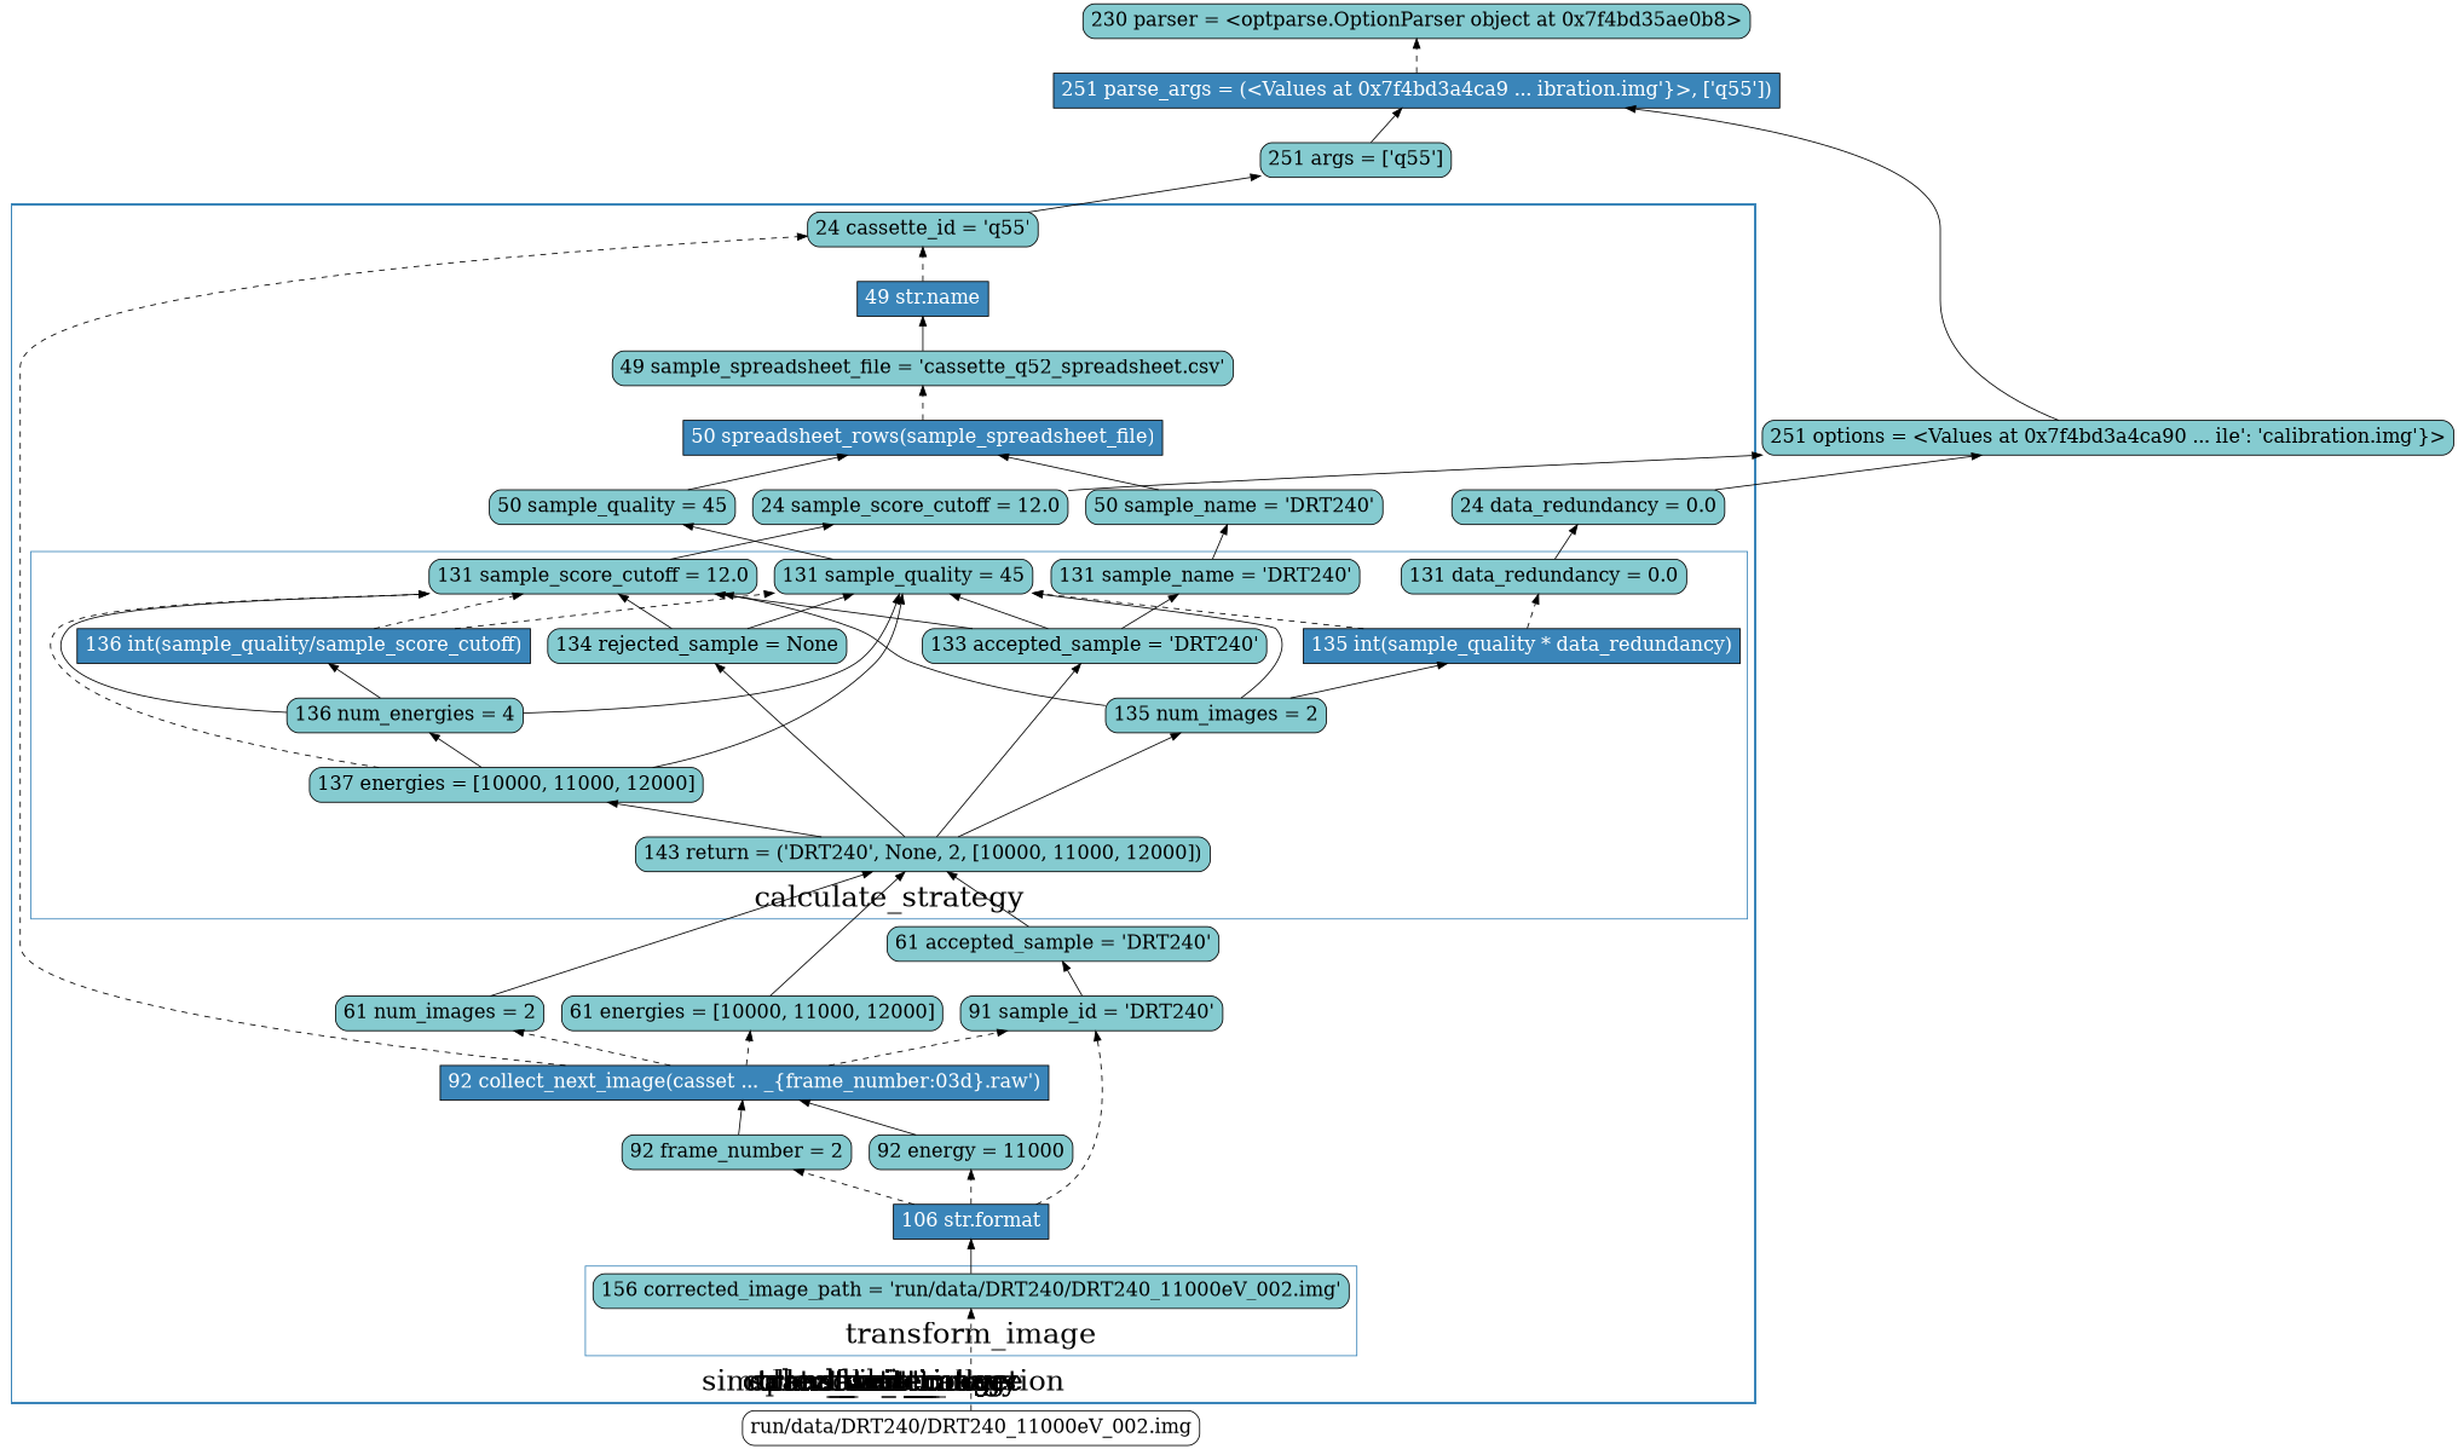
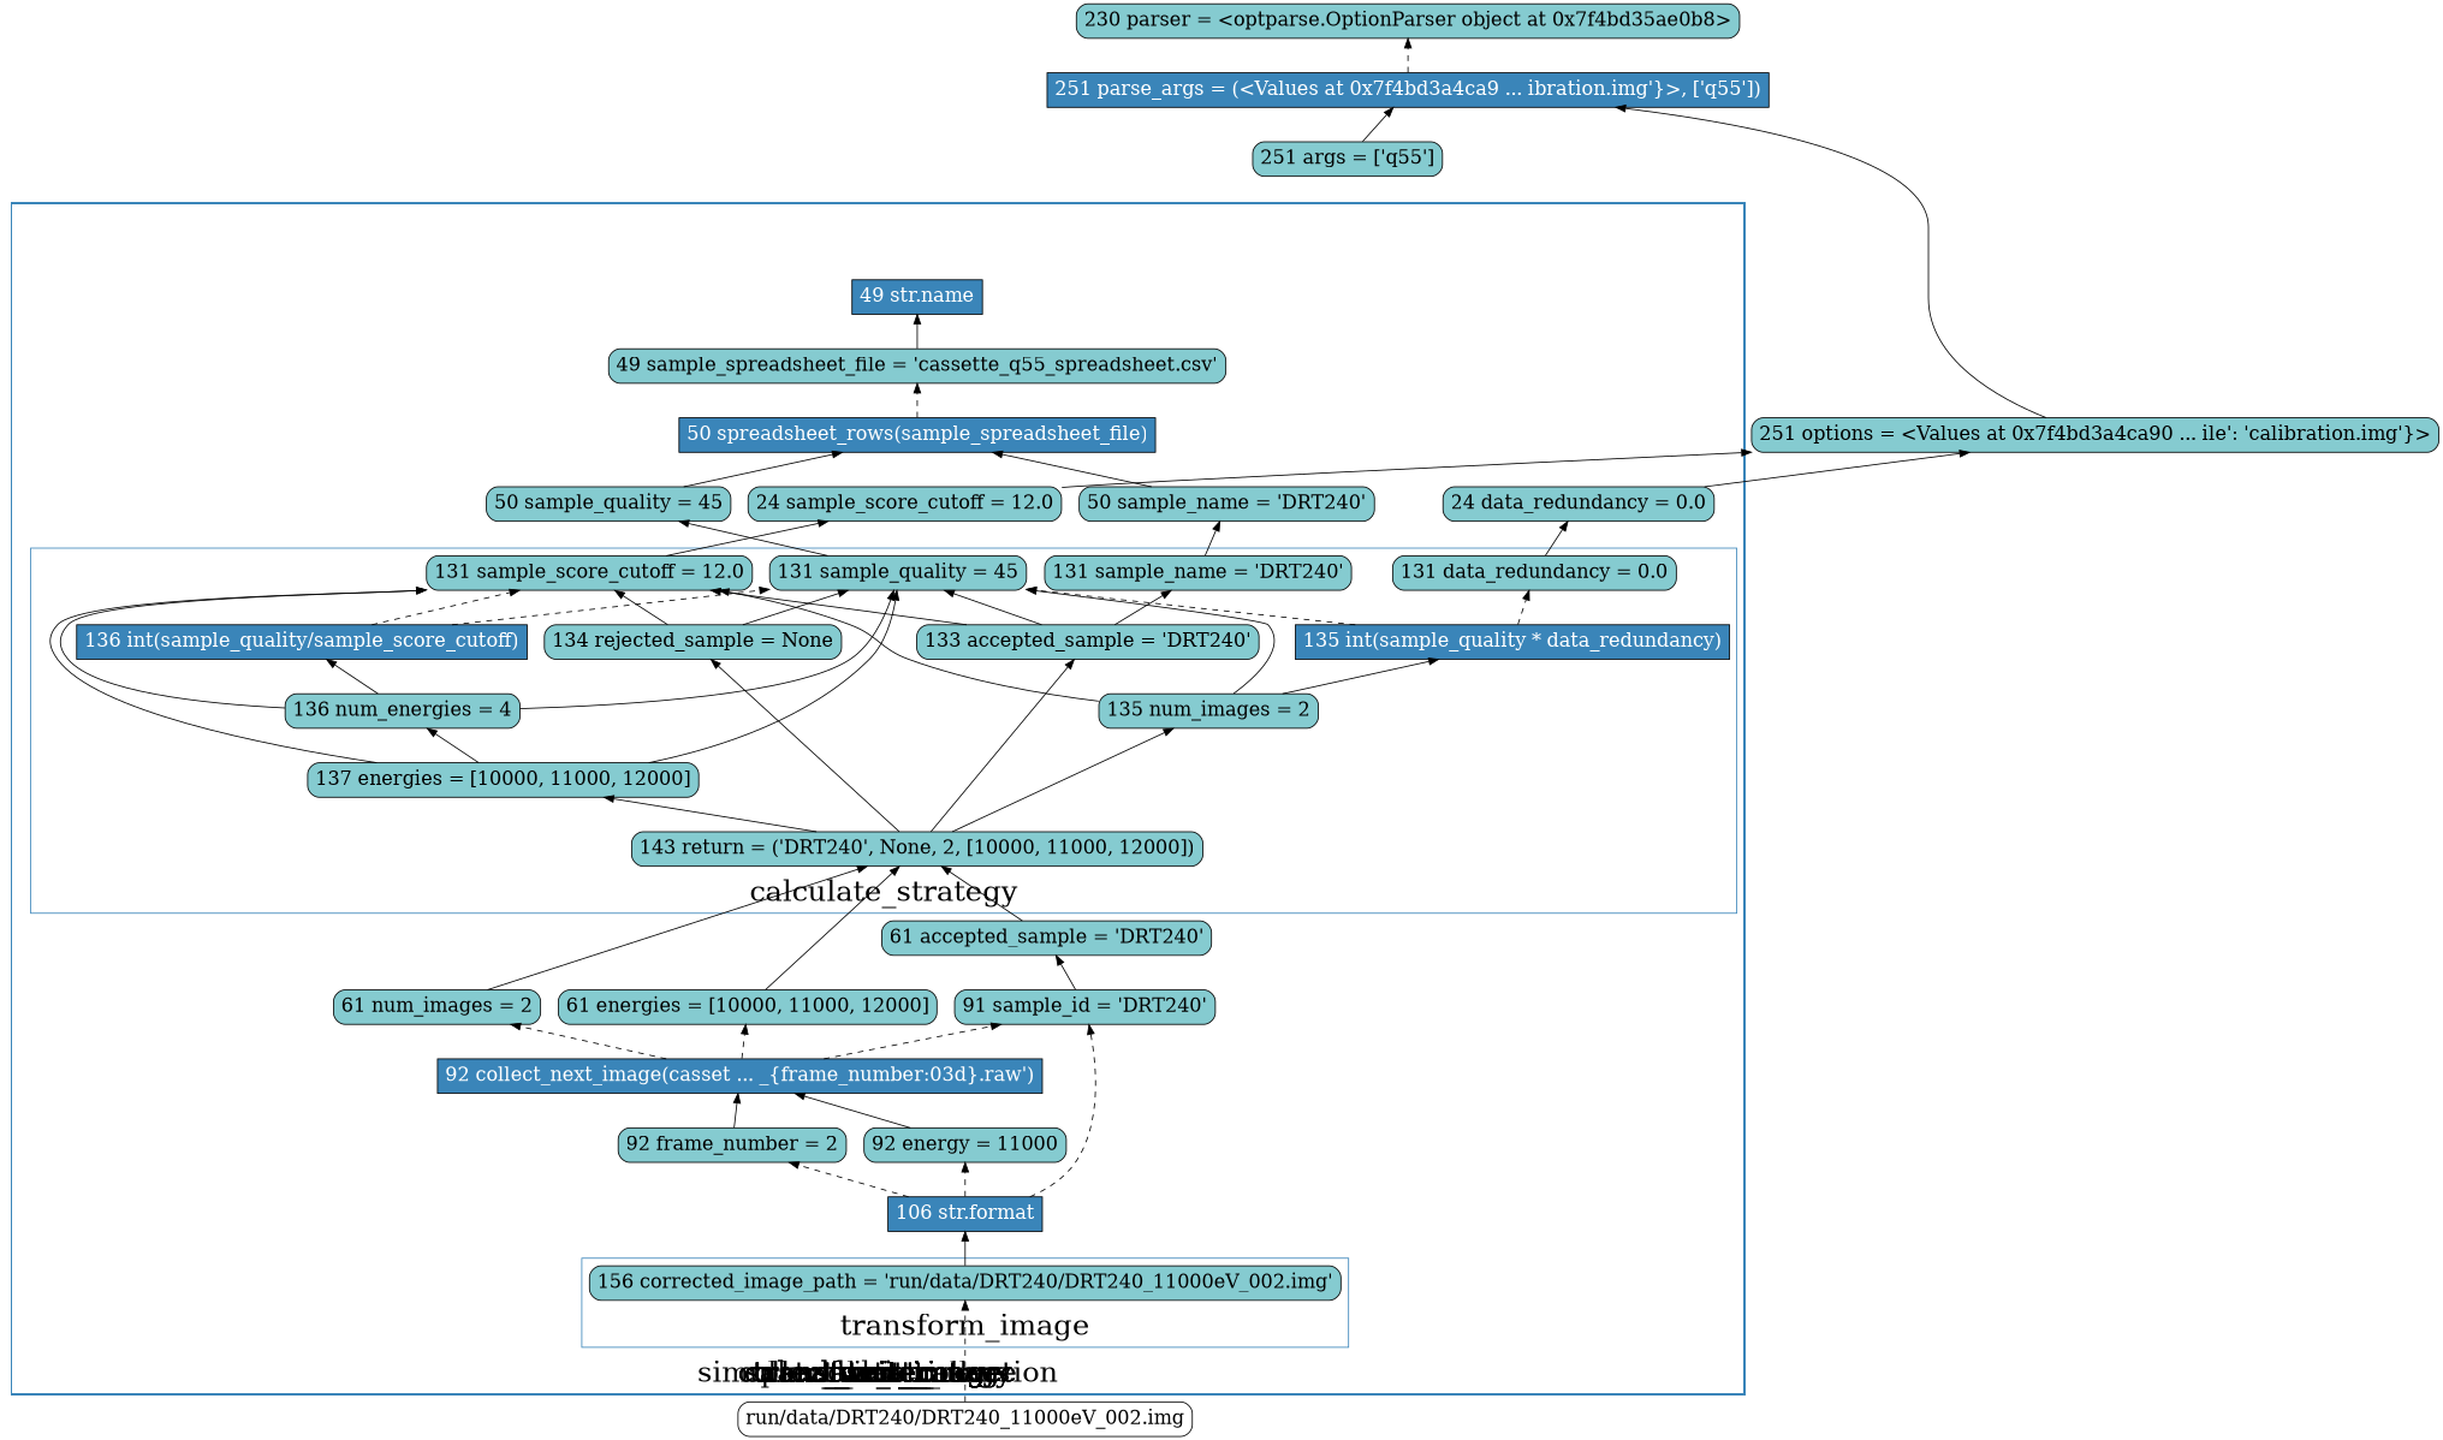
  digraph {
    rankdir=BT
    node [fillcolor="#85CBD0" fontcolor=black fontsize=20 shape=box style="rounded,filled"]
    n1 [label="143 return = ('DRT240', None, 2, [10000, 11000, 12000])"]
    n2 [label="131 sample_name = 'DRT240'"]
    n3 [label="131 sample_quality = 45"]
    n4 [label="131 sample_score_cutoff = 12.0"]
    n5 [label="131 data_redundancy = 0.0"]
    n6 [label="133 accepted_sample = 'DRT240'"]
    n7 [label="134 rejected_sample = None"]
    n8 [label="135 num_images = 2"]
    n9 [fillcolor="#3A85B9" fontcolor=white label="135 int(sample_quality * data_redundancy)" style=filled]
    n10 [label="136 num_energies = 4"]
    n11 [fillcolor="#3A85B9" fontcolor=white label="136 int(sample_quality/sample_score_cutoff)" style=filled]
    n12 [label="137 energies = [10000, 11000, 12000]"]
    n13 [label="156 corrected_image_path = 'run/data/DRT240/DRT240_11000eV_002.img'"]
-   n14 [label="24 cassette_id = 'q55'"]
    n15 [label="24 sample_score_cutoff = 12.0"]
    n16 [label="24 data_redundancy = 0.0"]
    n17 [fillcolor="#3A85B9" fontcolor=white label="49 str.name" style=filled]
-   n18 [label="49 sample_spreadsheet_file = 'cassette_q52_spreadsheet.csv'"]
+   n18 [label="49 sample_spreadsheet_file = 'cassette_q55_spreadsheet.csv'"]
    n19 [fillcolor="#3A85B9" fontcolor=white label="50 spreadsheet_rows(sample_spreadsheet_file)" style=filled]
    n20 [label="50 sample_name = 'DRT240'"]
    n21 [label="50 sample_quality = 45"]
    n22 [label="61 num_images = 2"]
    n23 [label="61 energies = [10000, 11000, 12000]"]
    n24 [label="61 accepted_sample = 'DRT240'"]
    n25 [label="91 sample_id = 'DRT240'"]
    n26 [fillcolor="#3A85B9" fontcolor=white label="92 collect_next_image(casset ... _{frame_number:03d}.raw')" style=filled]
    n27 [label="92 energy = 11000"]
    n28 [label="92 frame_number = 2"]
    n29 [fillcolor="#3A85B9" fontcolor=white label="106 str.format" style=filled]
    n30 [label="251 args = ['q55']"]
    n31 [label="251 options = <Values at 0x7f4bd3a4ca90 ... ile': 'calibration.img'}>"]
    n32 [label="230 parser = <optparse.OptionParser object at 0x7f4bd35ae0b8>"]
    n33 [fillcolor="#3A85B9" fontcolor=white label="251 parse_args = (<Values at 0x7f4bd3a4ca9 ... ibration.img'}>, ['q55'])" style=filled]
    n34 [fillcolor=white label="run/data/DRT240/DRT240_11000eV_002.img"]
    subgraph cluster_1 {
      color="#3A85B9"
      fontsize=30
      label="module.__build_class__"
      subgraph cluster_2 {
        color="#3A85B9"
        fontsize=30
        label=run_logger
      }
    }
    subgraph cluster_3 {
      color="#3A85B9"
      fontsize=30
      label="module.__build_class__"
      subgraph cluster_4 {
        color="#3A85B9"
        fontsize=30
        label=new_image_file
      }
    }
    subgraph cluster_5 {
      color="#3A85B9"
      fontsize=30
      label=simulate_data_collection
-     n14
      n15
      n16
      n17
      n18
      n19
      n20
      n21
      n22
      n23
      n24
      n25
      n26
      n27
      n28
      n29
      subgraph cluster_6 {
        color="#3A85B9"
        fontsize=30
        label=__init__
      }
      subgraph cluster_7 {
        color="#3A85B9"
        fontsize=30
        label=write
      }
      subgraph cluster_8 {
        color="#3A85B9"
        fontsize=30
        label=write
      }
      subgraph cluster_9 {
        color="#3A85B9"
        fontsize=30
        label=write
      }
      subgraph cluster_10 {
        color="#3A85B9"
        fontsize=30
        label=write
      }
      subgraph cluster_11 {
        color="#3A85B9"
        fontsize=30
        label=calculate_strategy
      }
      subgraph cluster_12 {
        color="#3A85B9"
        fontsize=30
        label=write
      }
      subgraph cluster_13 {
        color="#3A85B9"
        fontsize=30
        label=write
      }
      subgraph cluster_14 {
        color="#3A85B9"
        fontsize=30
        label=calculate_strategy
        n1
        n2
        n3
        n4
        n5
        n6
        n7
        n8
        n9
        n10
        n11
        n12
      }
      subgraph cluster_15 {
        color="#3A85B9"
        fontsize=30
        label=write
      }
      subgraph cluster_16 {
        color="#3A85B9"
        fontsize=30
        label=write
      }
      subgraph cluster_17 {
        color="#3A85B9"
        fontsize=30
        label=transform_image
      }
      subgraph cluster_18 {
        color="#3A85B9"
        fontsize=30
        label=write
      }
      subgraph cluster_19 {
        color="#3A85B9"
        fontsize=30
        label=transform_image
      }
      subgraph cluster_20 {
        color="#3A85B9"
        fontsize=30
        label=write
      }
      subgraph cluster_21 {
        color="#3A85B9"
        fontsize=30
        label=write
      }
      subgraph cluster_22 {
        color="#3A85B9"
        fontsize=30
        label=transform_image
      }
      subgraph cluster_23 {
        color="#3A85B9"
        fontsize=30
        label=write
      }
      subgraph cluster_24 {
        color="#3A85B9"
        fontsize=30
        label=write
      }
      subgraph cluster_25 {
        color="#3A85B9"
        fontsize=30
        label=transform_image
        n13
      }
      subgraph cluster_26 {
        color="#3A85B9"
        fontsize=30
        label=write
      }
      subgraph cluster_27 {
        color="#3A85B9"
        fontsize=30
        label=write
      }
      subgraph cluster_28 {
        color="#3A85B9"
        fontsize=30
        label=transform_image
      }
      subgraph cluster_29 {
        color="#3A85B9"
        fontsize=30
        label=write
      }
      subgraph cluster_30 {
        color="#3A85B9"
        fontsize=30
        label=write
      }
      subgraph cluster_31 {
        color="#3A85B9"
        fontsize=30
        label=transform_image
      }
      subgraph cluster_32 {
        color="#3A85B9"
        fontsize=30
        label=write
      }
      subgraph cluster_33 {
        color="#3A85B9"
        fontsize=30
        label=write
      }
      subgraph cluster_34 {
        color="#3A85B9"
        fontsize=30
        label=collect_next_image
      }
      subgraph cluster_35 {
        color="#3A85B9"
        fontsize=30
        label=write
      }
      subgraph cluster_36 {
        color="#3A85B9"
        fontsize=30
        label=calculate_strategy
      }
      subgraph cluster_37 {
        color="#3A85B9"
        fontsize=30
        label=write
      }
      subgraph cluster_38 {
        color="#3A85B9"
        fontsize=30
        label=transform_image
      }
      subgraph cluster_39 {
        color="#3A85B9"
        fontsize=30
        label=write
      }
      subgraph cluster_40 {
        color="#3A85B9"
        fontsize=30
        label=write
      }
      subgraph cluster_41 {
        color="#3A85B9"
        fontsize=30
        label=transform_image
      }
      subgraph cluster_42 {
        color="#3A85B9"
        fontsize=30
        label=write
      }
      subgraph cluster_43 {
        color="#3A85B9"
        fontsize=30
        label=write
      }
      subgraph cluster_44 {
        color="#3A85B9"
        fontsize=30
        label=transform_image
      }
      subgraph cluster_45 {
        color="#3A85B9"
        fontsize=30
        label=write
      }
      subgraph cluster_46 {
        color="#3A85B9"
        fontsize=30
        label=write
      }
      subgraph cluster_47 {
        color="#3A85B9"
        fontsize=30
        label=transform_image
      }
      subgraph cluster_48 {
        color="#3A85B9"
        fontsize=30
        label=write
      }
      subgraph cluster_49 {
        color="#3A85B9"
        fontsize=30
        label=collect_next_image
      }
      subgraph cluster_50 {
        color="#3A85B9"
        fontsize=30
        label=spreadsheet_rows
      }
      subgraph cluster_51 {
        color="#3A85B9"
        fontsize=30
        label=__exit__
      }
    }
    n1 -> n6
    n1 -> n7
    n1 -> n8
    n1 -> n12
    n2 -> n20
    n3 -> n21
    n4 -> n15
    n5 -> n16
    n6 -> n2
    n6 -> n3
    n6 -> n4
    n7 -> n3
    n7 -> n4
    n8 -> n3
    n8 -> n4
    n8 -> n9
    n9 -> n3 [style=dashed]
    n9 -> n5 [style=dashed]
    n10 -> n3
    n10 -> n4
    n10 -> n11
    n11 -> n3 [style=dashed]
    n11 -> n4 [style=dashed]
    n12 -> n3
-   n12 -> n4 [style=dashed]
+   n12 -> n4
    n12 -> n10
    n13 -> n29
-   n14 -> n30
    n15 -> n31
    n16 -> n31
-   n17 -> n14 [style=dashed]
    n18 -> n17
    n19 -> n18 [style=dashed]
    n20 -> n19
    n21 -> n19
    n22 -> n1
    n23 -> n1
    n24 -> n1
    n25 -> n24
-   n26 -> n14 [style=dashed]
    n26 -> n22 [style=dashed]
    n26 -> n23 [style=dashed]
    n26 -> n25 [style=dashed]
    n27 -> n26
    n28 -> n26
    n29 -> n25 [style=dashed]
    n29 -> n27 [style=dashed]
    n29 -> n28 [style=dashed]
    n30 -> n33
    n31 -> n33
    n33 -> n32 [style=dashed]
    n34 -> n13 [style=dashed]
  }
